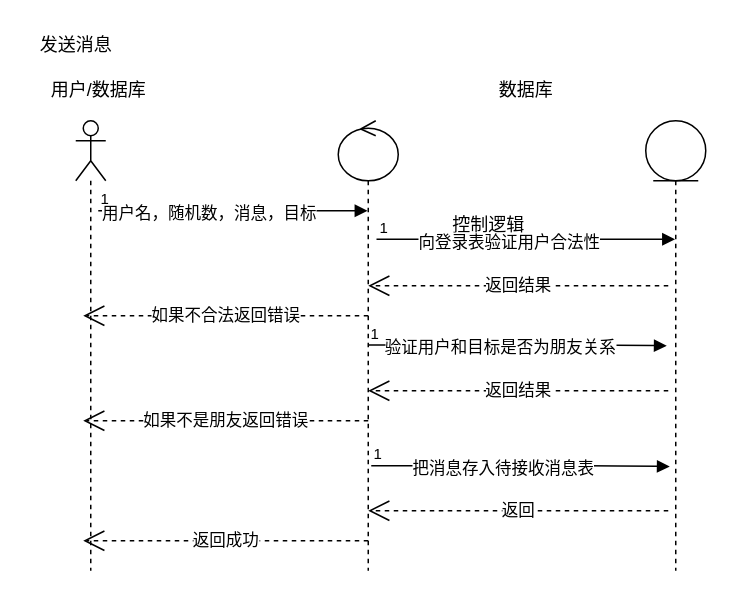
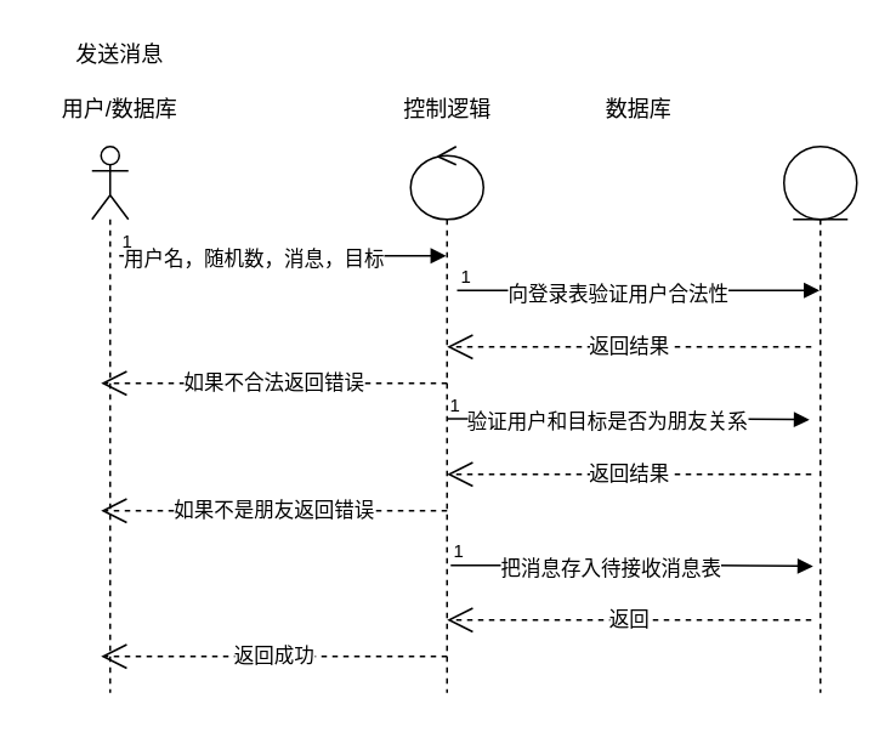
  <mxCell id="0" />
  <mxCell id="1" parent="0" />
  <mxCell id="2" value="" style="shape=umlLifeline;participant=umlActor;perimeter=lifelinePerimeter;whiteSpace=wrap;html=1;container=1;collapsible=0;recursiveResize=0;verticalAlign=top;spacingTop=36;labelBackgroundColor=#ffffff;outlineConnect=0;" vertex="1" parent="1"><mxGeometry x="50" y="80" width="20" height="300" as="geometry" /></mxCell>
  <mxCell id="3" value="" style="endArrow=block;endFill=1;html=1;edgeStyle=orthogonalEdgeStyle;align=left;verticalAlign=top;" edge="1" parent="2" target="6"><mxGeometry x="-1" relative="1" as="geometry"><mxPoint x="15" y="60" as="sourcePoint" /><mxPoint x="175" y="60" as="targetPoint" /><Array as="points"><mxPoint x="155" y="60" /><mxPoint x="155" y="60" /></Array></mxGeometry></mxCell>
  <mxCell id="4" value="1" style="resizable=0;html=1;align=left;verticalAlign=bottom;labelBackgroundColor=#ffffff;fontSize=10;" connectable="0" vertex="1" parent="3"><mxGeometry x="-1" relative="1" as="geometry" /></mxCell>
  <mxCell id="5" value="用户名，随机数，消息，目标" style="edgeLabel;html=1;align=center;verticalAlign=middle;resizable=0;points=[];" vertex="1" connectable="0" parent="3"><mxGeometry x="0.56" y="-67" relative="1" as="geometry"><mxPoint x="-67" y="-66" as="offset" /></mxGeometry></mxCell>
  <mxCell id="6" value="" style="shape=umlLifeline;participant=umlControl;perimeter=lifelinePerimeter;whiteSpace=wrap;html=1;container=1;collapsible=0;recursiveResize=0;verticalAlign=top;spacingTop=36;labelBackgroundColor=#ffffff;outlineConnect=0;" vertex="1" parent="1"><mxGeometry x="225" y="80" width="40" height="300" as="geometry" /></mxCell>
  <mxCell id="7" value="" style="shape=umlLifeline;participant=umlEntity;perimeter=lifelinePerimeter;whiteSpace=wrap;html=1;container=1;collapsible=0;recursiveResize=0;verticalAlign=top;spacingTop=36;labelBackgroundColor=#ffffff;outlineConnect=0;" vertex="1" parent="1"><mxGeometry x="430" y="80" width="40" height="300" as="geometry" /></mxCell>
- <mxCell id="8" value="发送消息" style="text;html=1;align=center;verticalAlign=middle;resizable=0;points=[];autosize=1;" vertex="1" parent="1"><mxGeometry x="20" y="20" width="60" height="20" as="geometry" /></mxCell>
+ <mxCell id="8" value="发送消息" style="text;html=1;align=center;verticalAlign=middle;resizable=0;points=[];autosize=1;" vertex="1" parent="1"><mxGeometry x="35" y="20" width="60" height="20" as="geometry" /></mxCell>
  <mxCell id="9" value="用户/数据库" style="text;html=1;align=center;verticalAlign=middle;resizable=0;points=[];autosize=1;" vertex="1" parent="1"><mxGeometry x="20" y="50" width="90" height="20" as="geometry" /></mxCell>
- <mxCell id="10" value="控制逻辑" style="text;html=1;align=center;verticalAlign=middle;resizable=0;points=[];autosize=1;" vertex="1" parent="1"><mxGeometry x="295" y="140" width="60" height="20" as="geometry" /></mxCell>
+ <mxCell id="10" value="控制逻辑" style="text;html=1;align=center;verticalAlign=middle;resizable=0;points=[];autosize=1;" vertex="1" parent="1"><mxGeometry x="215" y="50" width="60" height="20" as="geometry" /></mxCell>
  <mxCell id="11" value="数据库" style="text;html=1;align=center;verticalAlign=middle;resizable=0;points=[];autosize=1;" vertex="1" parent="1"><mxGeometry x="325" y="50" width="50" height="20" as="geometry" /></mxCell>
  <mxCell id="12" value="" style="endArrow=block;endFill=1;html=1;edgeStyle=orthogonalEdgeStyle;align=left;verticalAlign=top;" edge="1" parent="1" target="7"><mxGeometry x="-1" relative="1" as="geometry"><mxPoint x="250.5" y="159" as="sourcePoint" /><mxPoint x="430" y="159" as="targetPoint" /><Array as="points"><mxPoint x="405" y="159" /><mxPoint x="405" y="159" /></Array></mxGeometry></mxCell>
  <mxCell id="13" value="1" style="resizable=0;html=1;align=left;verticalAlign=bottom;labelBackgroundColor=#ffffff;fontSize=10;" connectable="0" vertex="1" parent="12"><mxGeometry x="-1" relative="1" as="geometry" /></mxCell>
  <mxCell id="14" value="向登录表验证用户合法性" style="edgeLabel;html=1;align=center;verticalAlign=middle;resizable=0;points=[];" vertex="1" connectable="0" parent="12"><mxGeometry x="0.56" y="-67" relative="1" as="geometry"><mxPoint x="-67" y="-66" as="offset" /></mxGeometry></mxCell>
  <mxCell id="15" value="返回结果" style="endArrow=open;endSize=12;dashed=1;html=1;" edge="1" parent="1"><mxGeometry width="160" relative="1" as="geometry"><mxPoint x="445" y="190" as="sourcePoint" /><mxPoint x="245" y="190" as="targetPoint" /><Array as="points"><mxPoint x="345" y="190" /></Array></mxGeometry></mxCell>
  <mxCell id="16" value="如果不合法返回错误" style="endArrow=open;endSize=12;dashed=1;html=1;" edge="1" parent="1"><mxGeometry width="160" relative="1" as="geometry"><mxPoint x="245" y="210" as="sourcePoint" /><mxPoint x="55" y="210" as="targetPoint" /><Array as="points"><mxPoint x="145" y="210" /></Array></mxGeometry></mxCell>
  <mxCell id="17" value="" style="endArrow=block;endFill=1;html=1;edgeStyle=orthogonalEdgeStyle;align=left;verticalAlign=top;" edge="1" parent="1"><mxGeometry x="-1" relative="1" as="geometry"><mxPoint x="245" y="229.5" as="sourcePoint" /><mxPoint x="444" y="230" as="targetPoint" /><Array as="points"><mxPoint x="399.5" y="229.5" /><mxPoint x="399.5" y="229.5" /></Array></mxGeometry></mxCell>
  <mxCell id="18" value="1" style="resizable=0;html=1;align=left;verticalAlign=bottom;labelBackgroundColor=#ffffff;fontSize=10;" connectable="0" vertex="1" parent="17"><mxGeometry x="-1" relative="1" as="geometry" /></mxCell>
  <mxCell id="19" value="验证用户和目标是否为朋友关系" style="edgeLabel;html=1;align=center;verticalAlign=middle;resizable=0;points=[];" vertex="1" connectable="0" parent="17"><mxGeometry x="0.56" y="-67" relative="1" as="geometry"><mxPoint x="-67" y="-66" as="offset" /></mxGeometry></mxCell>
  <mxCell id="20" value="返回结果" style="endArrow=open;endSize=12;dashed=1;html=1;" edge="1" parent="1"><mxGeometry width="160" relative="1" as="geometry"><mxPoint x="445" y="260" as="sourcePoint" /><mxPoint x="245" y="260" as="targetPoint" /><Array as="points"><mxPoint x="345" y="260" /></Array></mxGeometry></mxCell>
  <mxCell id="21" value="如果不是朋友返回错误" style="endArrow=open;endSize=12;dashed=1;html=1;" edge="1" parent="1"><mxGeometry width="160" relative="1" as="geometry"><mxPoint x="245" y="280" as="sourcePoint" /><mxPoint x="55" y="280" as="targetPoint" /><Array as="points"><mxPoint x="145" y="280" /></Array></mxGeometry></mxCell>
  <mxCell id="22" value="" style="endArrow=block;endFill=1;html=1;edgeStyle=orthogonalEdgeStyle;align=left;verticalAlign=top;" edge="1" parent="1"><mxGeometry x="-1" relative="1" as="geometry"><mxPoint x="247" y="310" as="sourcePoint" /><mxPoint x="446" y="310.5" as="targetPoint" /><Array as="points"><mxPoint x="401.5" y="310" /><mxPoint x="401.5" y="310" /></Array></mxGeometry></mxCell>
  <mxCell id="23" value="1" style="resizable=0;html=1;align=left;verticalAlign=bottom;labelBackgroundColor=#ffffff;fontSize=10;" connectable="0" vertex="1" parent="22"><mxGeometry x="-1" relative="1" as="geometry" /></mxCell>
  <mxCell id="24" value="把消息存入待接收消息表" style="edgeLabel;html=1;align=center;verticalAlign=middle;resizable=0;points=[];" vertex="1" connectable="0" parent="22"><mxGeometry x="0.56" y="-67" relative="1" as="geometry"><mxPoint x="-67" y="-66" as="offset" /></mxGeometry></mxCell>
  <mxCell id="25" value="返回" style="endArrow=open;endSize=12;dashed=1;html=1;" edge="1" parent="1"><mxGeometry width="160" relative="1" as="geometry"><mxPoint x="445" y="340" as="sourcePoint" /><mxPoint x="245" y="340" as="targetPoint" /><Array as="points"><mxPoint x="345" y="340" /></Array></mxGeometry></mxCell>
  <mxCell id="26" value="返回成功" style="endArrow=open;endSize=12;dashed=1;html=1;" edge="1" parent="1"><mxGeometry width="160" relative="1" as="geometry"><mxPoint x="245" y="360" as="sourcePoint" /><mxPoint x="55" y="360" as="targetPoint" /><Array as="points"><mxPoint x="145" y="360" /></Array></mxGeometry></mxCell>
